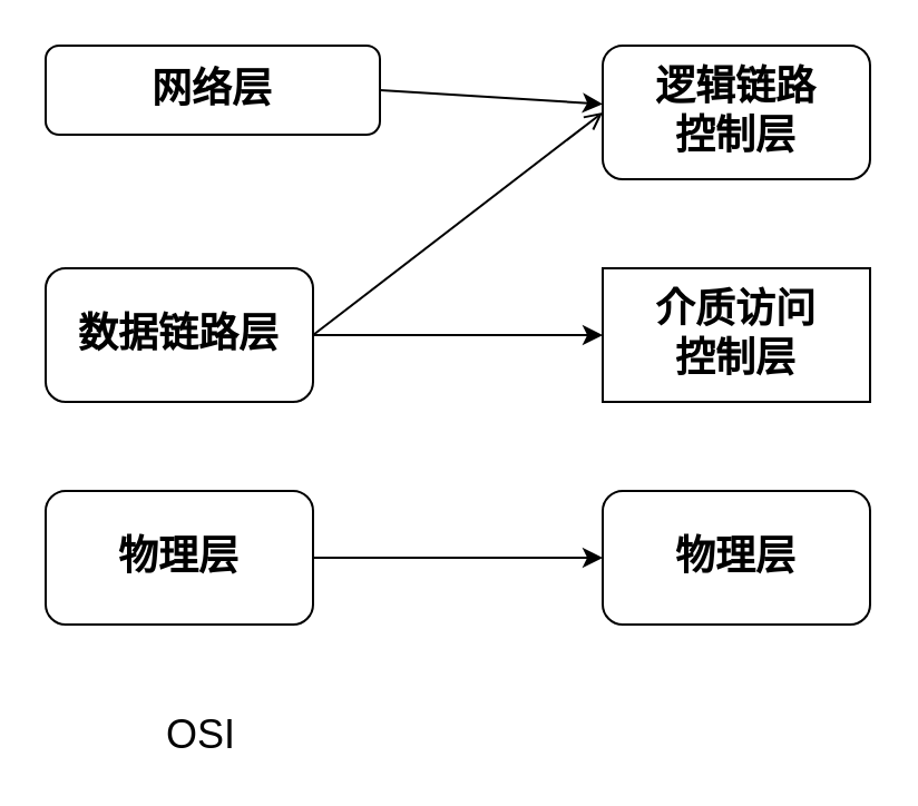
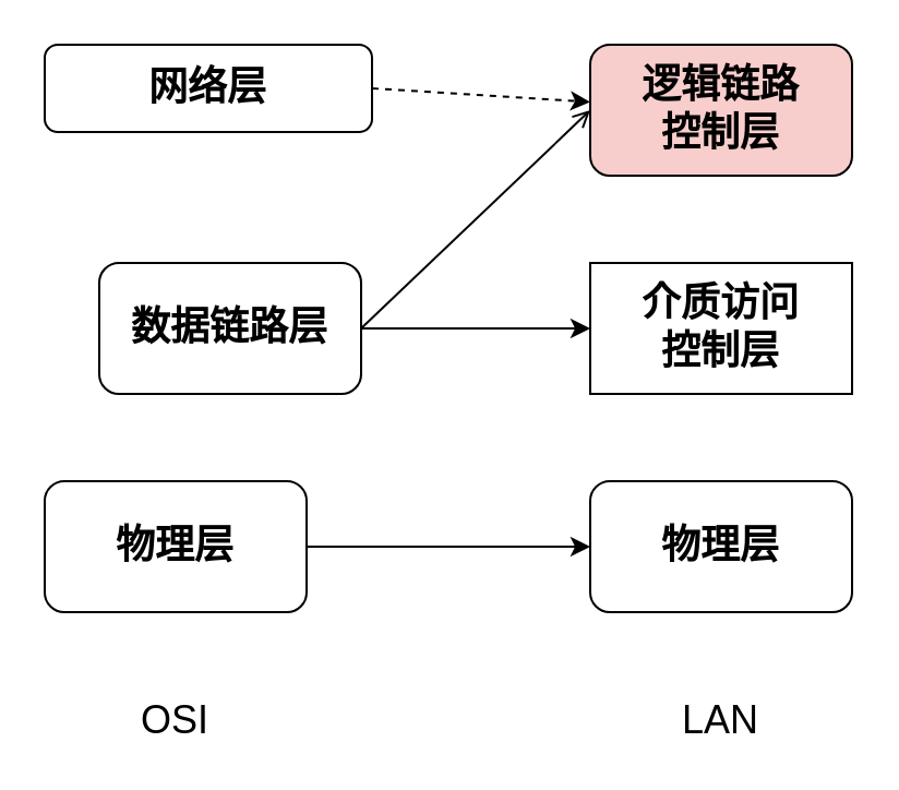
  <mxCell id="0" />
  <mxCell id="1" parent="0" />
- <mxCell id="2" style="edgeStyle=none;rounded=0;orthogonalLoop=1;jettySize=auto;html=1;exitX=1;exitY=0.5;exitDx=0;exitDy=0;fontSize=18;dashed=0;" parent="1" source="3" target="10" edge="1"><mxGeometry relative="1" as="geometry" /></mxCell>
+ <mxCell id="2" style="edgeStyle=none;rounded=0;orthogonalLoop=1;jettySize=auto;html=1;exitX=1;exitY=0.5;exitDx=0;exitDy=0;fontSize=18;dashed=1;" parent="1" source="3" target="10" edge="1"><mxGeometry relative="1" as="geometry" /></mxCell>
  <mxCell id="3" value="网络层" style="rounded=1;whiteSpace=wrap;html=1;fontSize=18;fontStyle=1" parent="1" vertex="1"><mxGeometry x="20" y="20" width="150" height="40" as="geometry" /></mxCell>
  <mxCell id="4" style="rounded=0;orthogonalLoop=1;jettySize=auto;html=1;exitX=1;exitY=0.5;exitDx=0;exitDy=0;fontSize=18;entryX=0;entryY=0.5;entryDx=0;entryDy=0;endArrow=open;" parent="1" source="6" target="10" edge="1"><mxGeometry relative="1" as="geometry"><mxPoint x="210" y="80" as="targetPoint" /></mxGeometry></mxCell>
  <mxCell id="5" style="edgeStyle=none;rounded=0;orthogonalLoop=1;jettySize=auto;html=1;exitX=1;exitY=0.5;exitDx=0;exitDy=0;fontSize=18;" parent="1" source="6" target="11" edge="1"><mxGeometry relative="1" as="geometry" /></mxCell>
- <mxCell id="6" value="数据链路层" style="rounded=1;whiteSpace=wrap;html=1;fontSize=18;fontStyle=1" parent="1" vertex="1"><mxGeometry x="20" y="120" width="120" height="60" as="geometry" /></mxCell>
+ <mxCell id="6" value="数据链路层" style="rounded=1;whiteSpace=wrap;html=1;fontSize=18;fontStyle=1" parent="1" vertex="1"><mxGeometry x="45" y="120" width="120" height="60" as="geometry" /></mxCell>
  <mxCell id="7" style="edgeStyle=none;rounded=0;orthogonalLoop=1;jettySize=auto;html=1;exitX=1;exitY=0.5;exitDx=0;exitDy=0;fontSize=18;" parent="1" source="8" target="12" edge="1"><mxGeometry relative="1" as="geometry" /></mxCell>
  <mxCell id="8" value="物理层" style="rounded=1;whiteSpace=wrap;html=1;fontSize=18;fontStyle=1" parent="1" vertex="1"><mxGeometry x="20" y="220" width="120" height="60" as="geometry" /></mxCell>
- <mxCell id="9" value="OSI" style="text;html=1;strokeColor=none;fillColor=none;align=center;verticalAlign=middle;whiteSpace=wrap;rounded=0;fontSize=18;" parent="1" vertex="1"><mxGeometry x="70" y="320" width="40" height="20" as="geometry" /></mxCell>
- <mxCell id="10" value="逻辑链路&lt;br&gt;控制层" style="rounded=1;whiteSpace=wrap;html=1;fontSize=18;fontStyle=1" parent="1" vertex="1"><mxGeometry x="270" y="20" width="120" height="60" as="geometry" /></mxCell>
+ <mxCell id="9" value="OSI" style="text;html=1;strokeColor=none;fillColor=none;align=center;verticalAlign=middle;whiteSpace=wrap;rounded=0;fontSize=18;" parent="1" vertex="1"><mxGeometry x="60" y="320" width="40" height="20" as="geometry" /></mxCell>
+ <mxCell id="10" value="逻辑链路&lt;br&gt;控制层" style="rounded=1;whiteSpace=wrap;html=1;fontSize=18;fontStyle=1;fillColor=#f8cecc;" parent="1" vertex="1"><mxGeometry x="270" y="20" width="120" height="60" as="geometry" /></mxCell>
  <mxCell id="11" value="介质访问&lt;br&gt;控制层&lt;br&gt;" style="whiteSpace=wrap;html=1;fontSize=18;fontStyle=1;rounded=0;" parent="1" vertex="1"><mxGeometry x="270" y="120" width="120" height="60" as="geometry" /></mxCell>
  <mxCell id="12" value="物理层" style="rounded=1;whiteSpace=wrap;html=1;fontSize=18;fontStyle=1" parent="1" vertex="1"><mxGeometry x="270" y="220" width="120" height="60" as="geometry" /></mxCell>
+ <mxCell id="13" value="LAN" style="text;html=1;strokeColor=none;fillColor=none;align=center;verticalAlign=middle;whiteSpace=wrap;rounded=0;fontSize=18;" parent="1" vertex="1"><mxGeometry x="310" y="320" width="40" height="20" as="geometry" /></mxCell>
